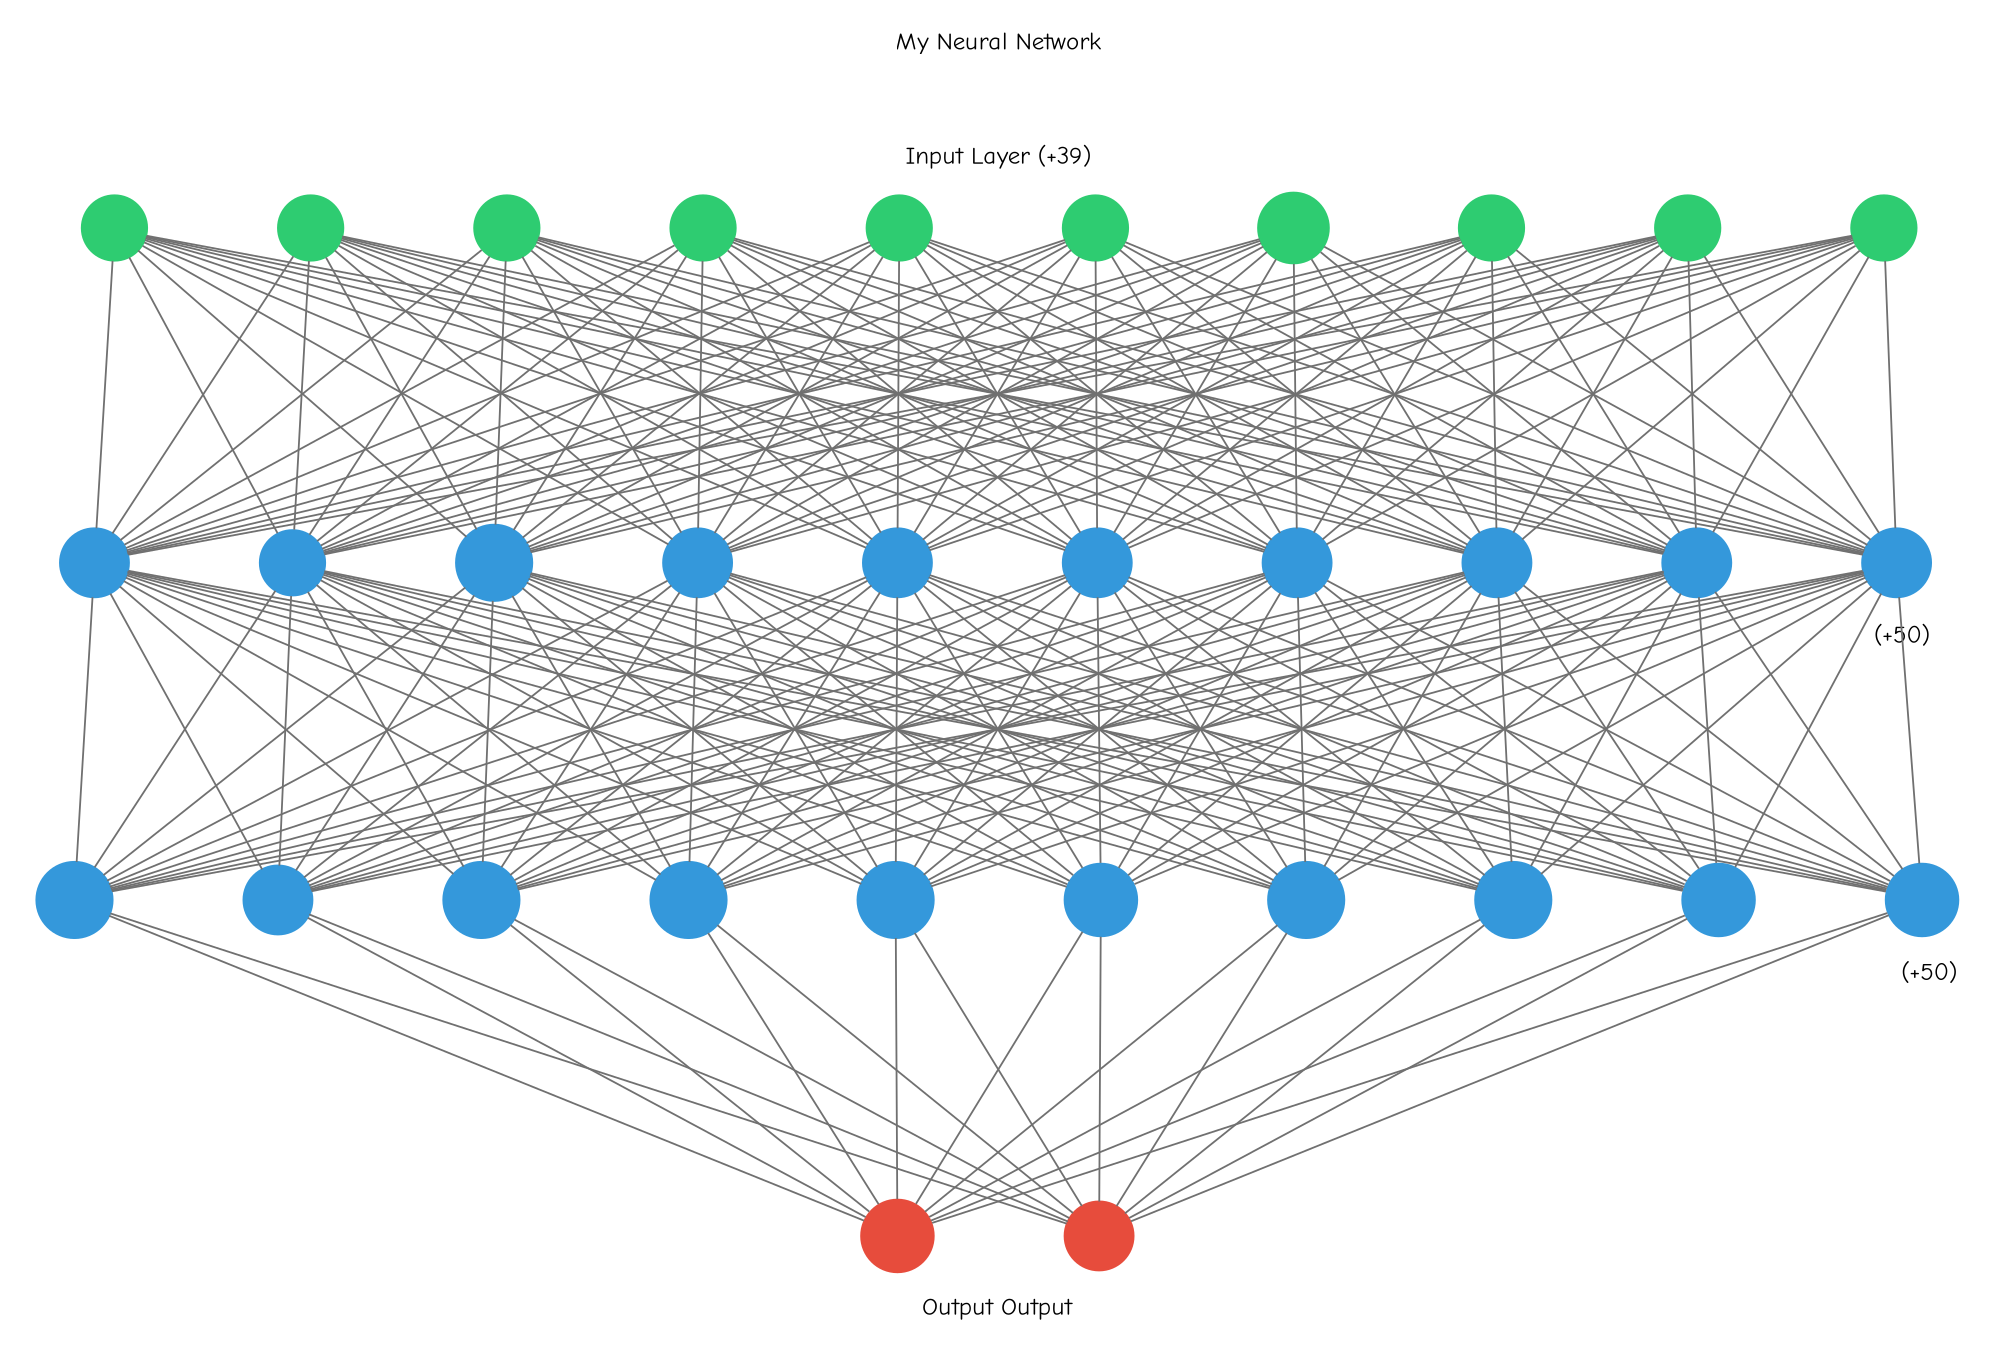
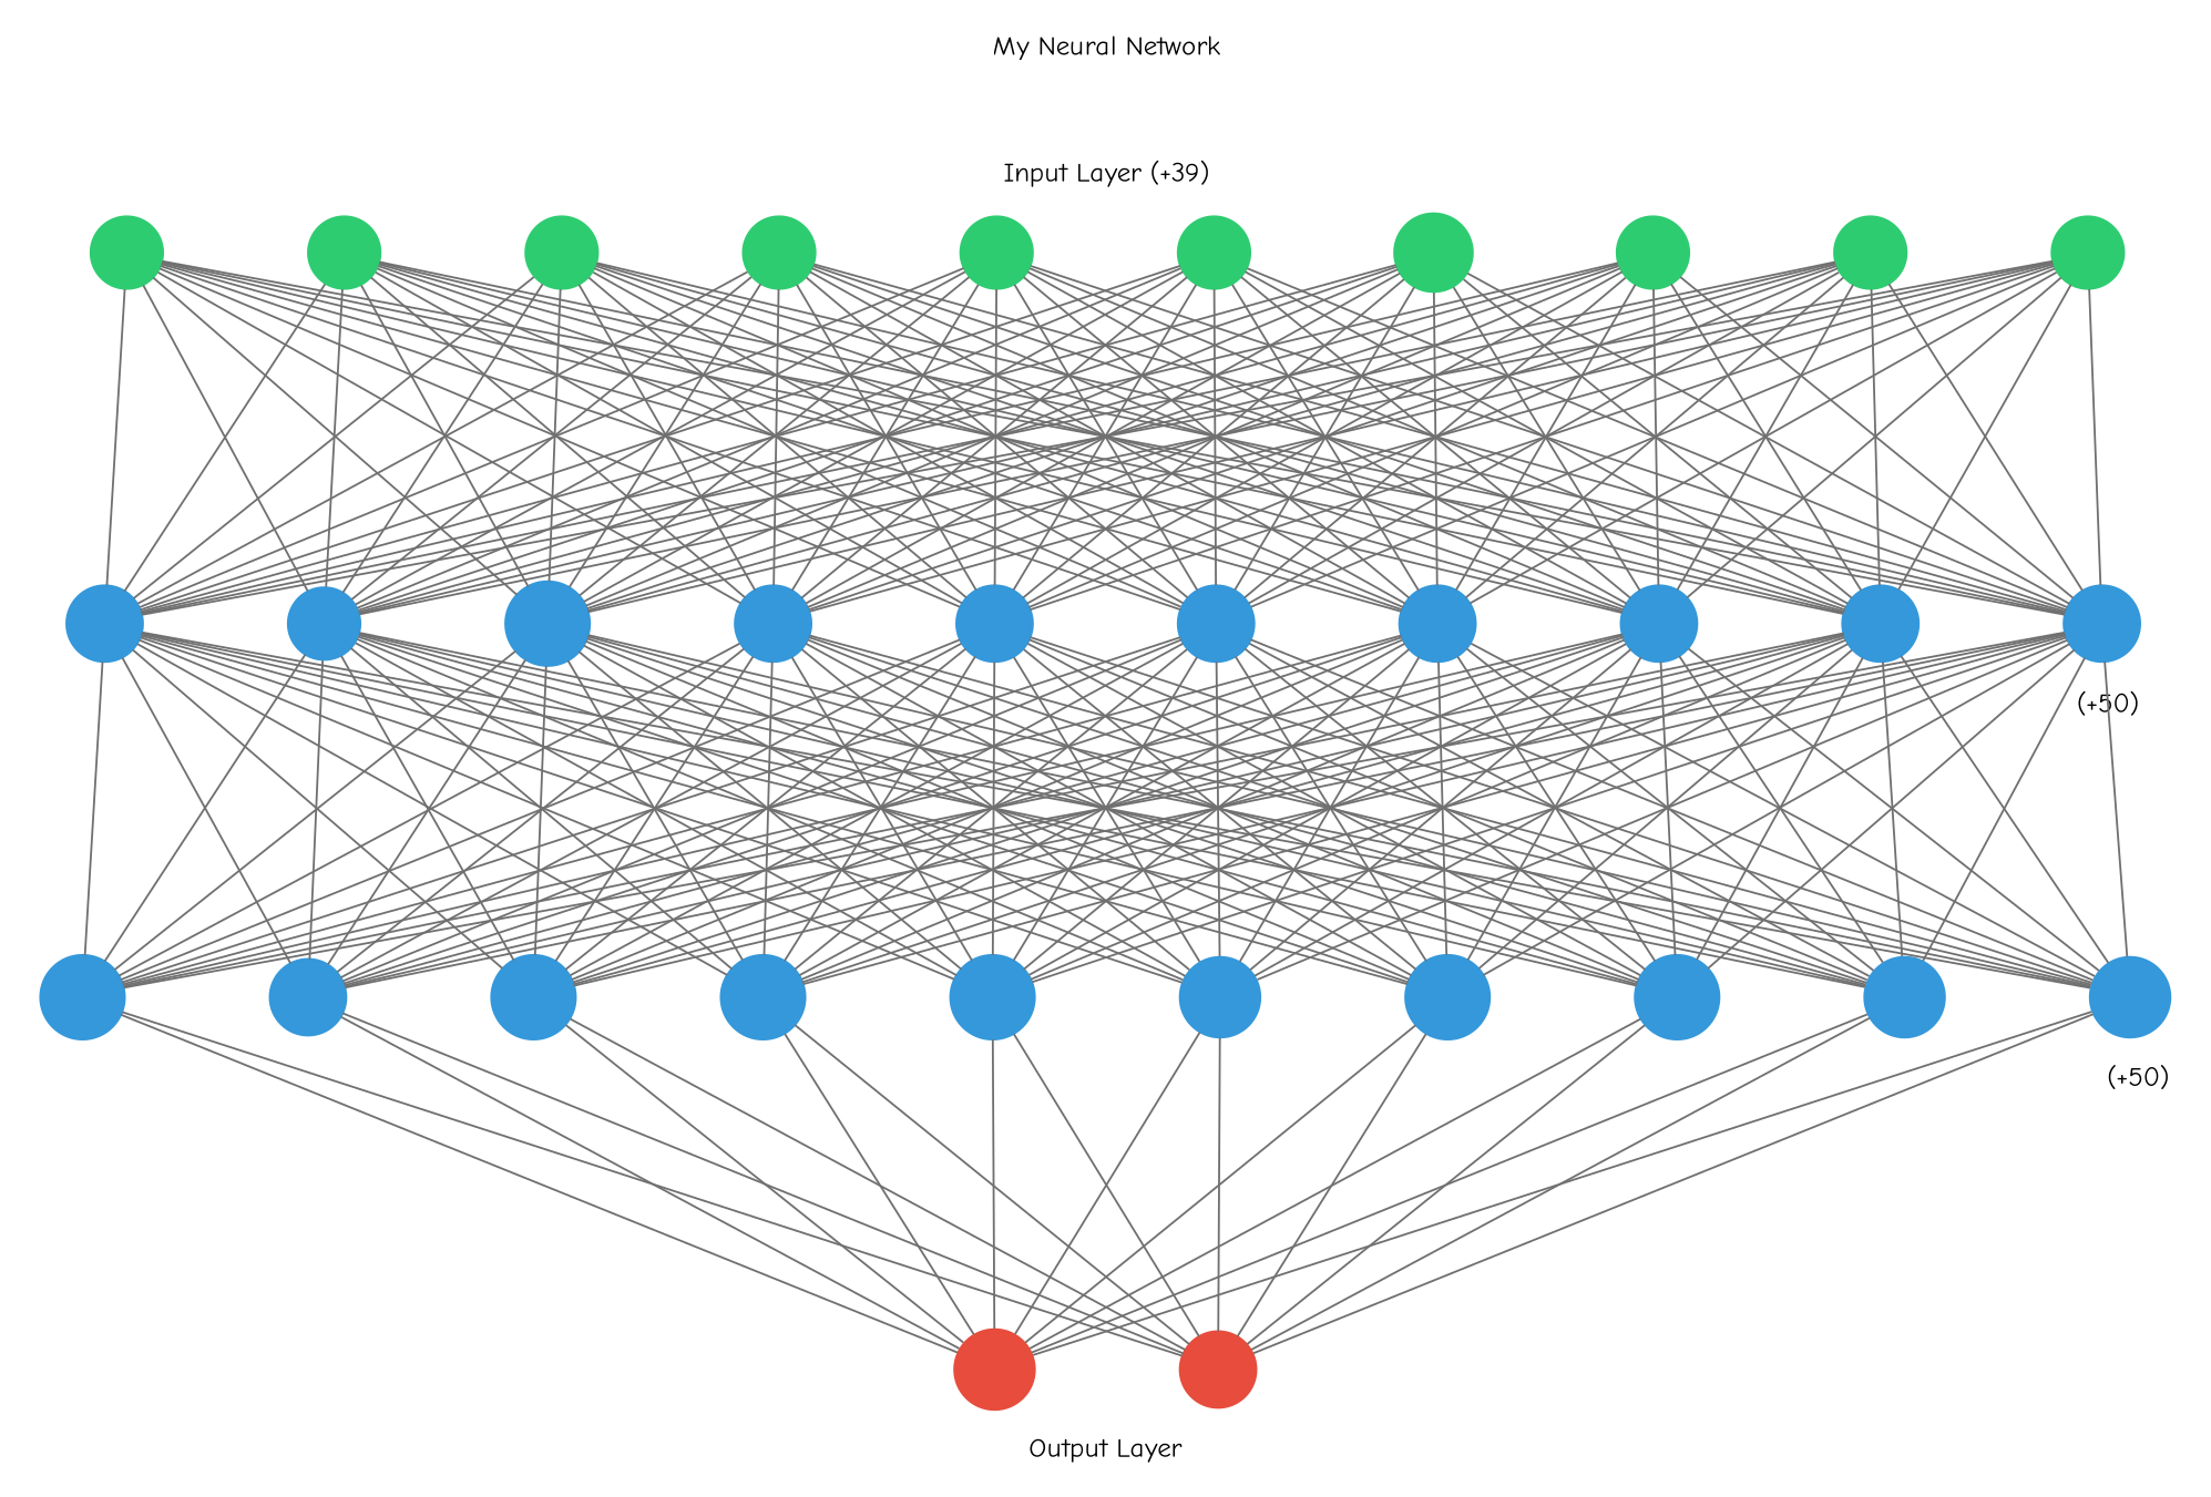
  digraph {
    arrowShape=none
    nodesep=1
    ranksep=2
    splines=false
    fontname="Comic Neue"
    node [color="#3498db" fontcolor="#3498db" shape=circle style=filled fontname="Comic Neue"]
    edge [arrowhead=none color="#707070" fontname="Comic Neue"]
    1 [color="#2ecc71" fontcolor="#2ecc71"]
    2 [color="#2ecc71" fontcolor="#2ecc71"]
    3 [color="#2ecc71" fontcolor="#2ecc71"]
    4 [color="#2ecc71" fontcolor="#2ecc71"]
    5 [color="#2ecc71" fontcolor="#2ecc71"]
    6 [color="#2ecc71" fontcolor="#2ecc71"]
    7 [color="#2ecc71" fontcolor="#2ecc71"]
    8 [color="#2ecc71" fontcolor="#2ecc71"]
    9 [color="#2ecc71" fontcolor="#2ecc71"]
    10 [color="#2ecc71" fontcolor="#2ecc71"]
    11
    12
    13
    14
    15
    16
    17
    18
    19
    20
    21
    22
    23
    24
    25
    26
    27
    28
    29
    30
    31 [color="#e74c3c" fontcolor="#e74c3c"]
    32 [color="#e74c3c" fontcolor="#e74c3c"]
    subgraph cluster_1 {
      color=white
      label="My Neural Network\n\n\n\nInput Layer (+39)"
      rank=same
      1
      2
      3
      4
      5
      6
      7
      8
      9
      10
    }
    subgraph cluster_2 {
      color=white
      label=" (+50)"
      labeljust=right
      labelloc=b
      rank=same
      11
      12
      13
      14
      15
      16
      17
      18
      19
      20
    }
    subgraph cluster_3 {
      color=white
      label=" (+50)"
      labeljust=right
      labelloc=b
      rank=same
      21
      22
      23
      24
      25
      26
      27
      28
      29
      30
    }
    subgraph cluster_4 {
      color=white
-     label="Output Output"
+     label="Output Layer"
      labeljust=1
      labelloc=bottom
      rank=same
      31
      32
    }
    1 -> 11
    1 -> 12
    1 -> 13
    1 -> 14
    1 -> 15
    1 -> 16
    1 -> 17
    1 -> 18
    1 -> 19
    1 -> 20
    2 -> 11
    2 -> 12
    2 -> 13
    2 -> 14
    2 -> 15
    2 -> 16
    2 -> 17
    2 -> 18
    2 -> 19
    2 -> 20
    3 -> 11
    3 -> 12
    3 -> 13
    3 -> 14
    3 -> 15
    3 -> 16
    3 -> 17
    3 -> 18
    3 -> 19
    3 -> 20
    4 -> 11
    4 -> 12
    4 -> 13
    4 -> 14
    4 -> 15
    4 -> 16
    4 -> 17
    4 -> 18
    4 -> 19
    4 -> 20
    5 -> 11
    5 -> 12
    5 -> 13
    5 -> 14
    5 -> 15
    5 -> 16
    5 -> 17
    5 -> 18
    5 -> 19
    5 -> 20
    6 -> 11
    6 -> 12
    6 -> 13
    6 -> 14
    6 -> 15
    6 -> 16
    6 -> 17
    6 -> 18
    6 -> 19
    6 -> 20
    7 -> 11
    7 -> 12
    7 -> 13
    7 -> 14
    7 -> 15
    7 -> 16
    7 -> 17
    7 -> 18
    7 -> 19
    7 -> 20
    8 -> 11
    8 -> 12
    8 -> 13
    8 -> 14
    8 -> 15
    8 -> 16
    8 -> 17
    8 -> 18
    8 -> 19
    8 -> 20
    9 -> 11
    9 -> 12
    9 -> 13
    9 -> 14
    9 -> 15
    9 -> 16
    9 -> 17
    9 -> 18
    9 -> 19
    9 -> 20
    10 -> 11
    10 -> 12
    10 -> 13
    10 -> 14
    10 -> 15
    10 -> 16
    10 -> 17
    10 -> 18
    10 -> 19
    10 -> 20
    11 -> 21
    11 -> 22
    11 -> 23
    11 -> 24
    11 -> 25
    11 -> 26
    11 -> 27
    11 -> 28
    11 -> 29
    11 -> 30
    12 -> 21
    12 -> 22
    12 -> 23
    12 -> 24
    12 -> 25
    12 -> 26
    12 -> 27
    12 -> 28
    12 -> 29
    12 -> 30
    13 -> 21
    13 -> 22
    13 -> 23
    13 -> 24
    13 -> 25
    13 -> 26
    13 -> 27
    13 -> 28
    13 -> 29
    13 -> 30
    14 -> 21
    14 -> 22
    14 -> 23
    14 -> 24
    14 -> 25
    14 -> 26
    14 -> 27
    14 -> 28
    14 -> 29
    14 -> 30
    15 -> 21
    15 -> 22
    15 -> 23
    15 -> 24
    15 -> 25
    15 -> 26
    15 -> 27
    15 -> 28
    15 -> 29
    15 -> 30
    16 -> 21
    16 -> 22
    16 -> 23
    16 -> 24
    16 -> 25
    16 -> 26
    16 -> 27
    16 -> 28
    16 -> 29
    16 -> 30
    17 -> 21
    17 -> 22
    17 -> 23
    17 -> 24
    17 -> 25
    17 -> 26
    17 -> 27
    17 -> 28
    17 -> 29
    17 -> 30
    18 -> 21
    18 -> 22
    18 -> 23
    18 -> 24
    18 -> 25
    18 -> 26
    18 -> 27
    18 -> 28
    18 -> 29
    18 -> 30
    19 -> 21
    19 -> 22
    19 -> 23
    19 -> 24
    19 -> 25
    19 -> 26
    19 -> 27
    19 -> 28
    19 -> 29
    19 -> 30
    20 -> 21
    20 -> 22
    20 -> 23
    20 -> 24
    20 -> 25
    20 -> 26
    20 -> 27
    20 -> 28
    20 -> 29
    20 -> 30
    21 -> 31
    21 -> 32
    22 -> 31
    22 -> 32
    23 -> 31
    23 -> 32
    24 -> 31
    24 -> 32
    25 -> 31
    25 -> 32
    26 -> 31
    26 -> 32
    27 -> 31
    27 -> 32
    28 -> 31
    28 -> 32
    29 -> 31
    29 -> 32
    30 -> 31
    30 -> 32
  }
